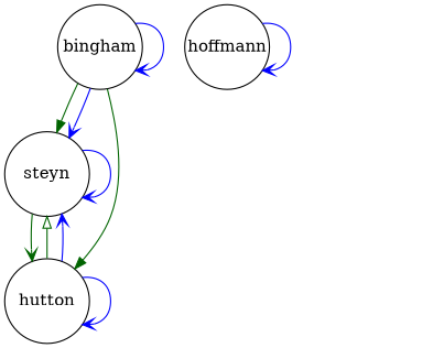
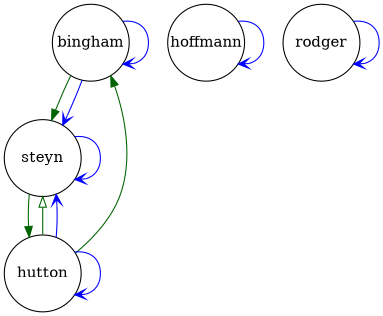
  digraph {
    node [fillcolor=white fixedsize=true shape=circle style=filled]
    edge [arrowhead=vee color=blue penwidth=1]
    bingham [height=1 width=1]
    steyn [height=1 width=1]
    hutton [height=1 width=1]
    hoffmann [height=1 width=1]
+   rodger [height=1 width=1]
    bingham -> bingham
    bingham -> steyn [arrowhead=normal color=darkgreen]
    bingham -> steyn
-   bingham -> hutton [arrowhead=normal color=darkgreen]
+   hutton -> bingham [arrowhead=normal color=darkgreen]
    steyn -> steyn
-   steyn -> hutton [color=darkgreen]
+   steyn -> hutton [arrowhead=normal color=darkgreen]
    hutton -> steyn [arrowhead=onormal color=darkgreen]
    hutton -> steyn
    hutton -> hutton
    hoffmann -> hoffmann
+   rodger -> rodger
  }
